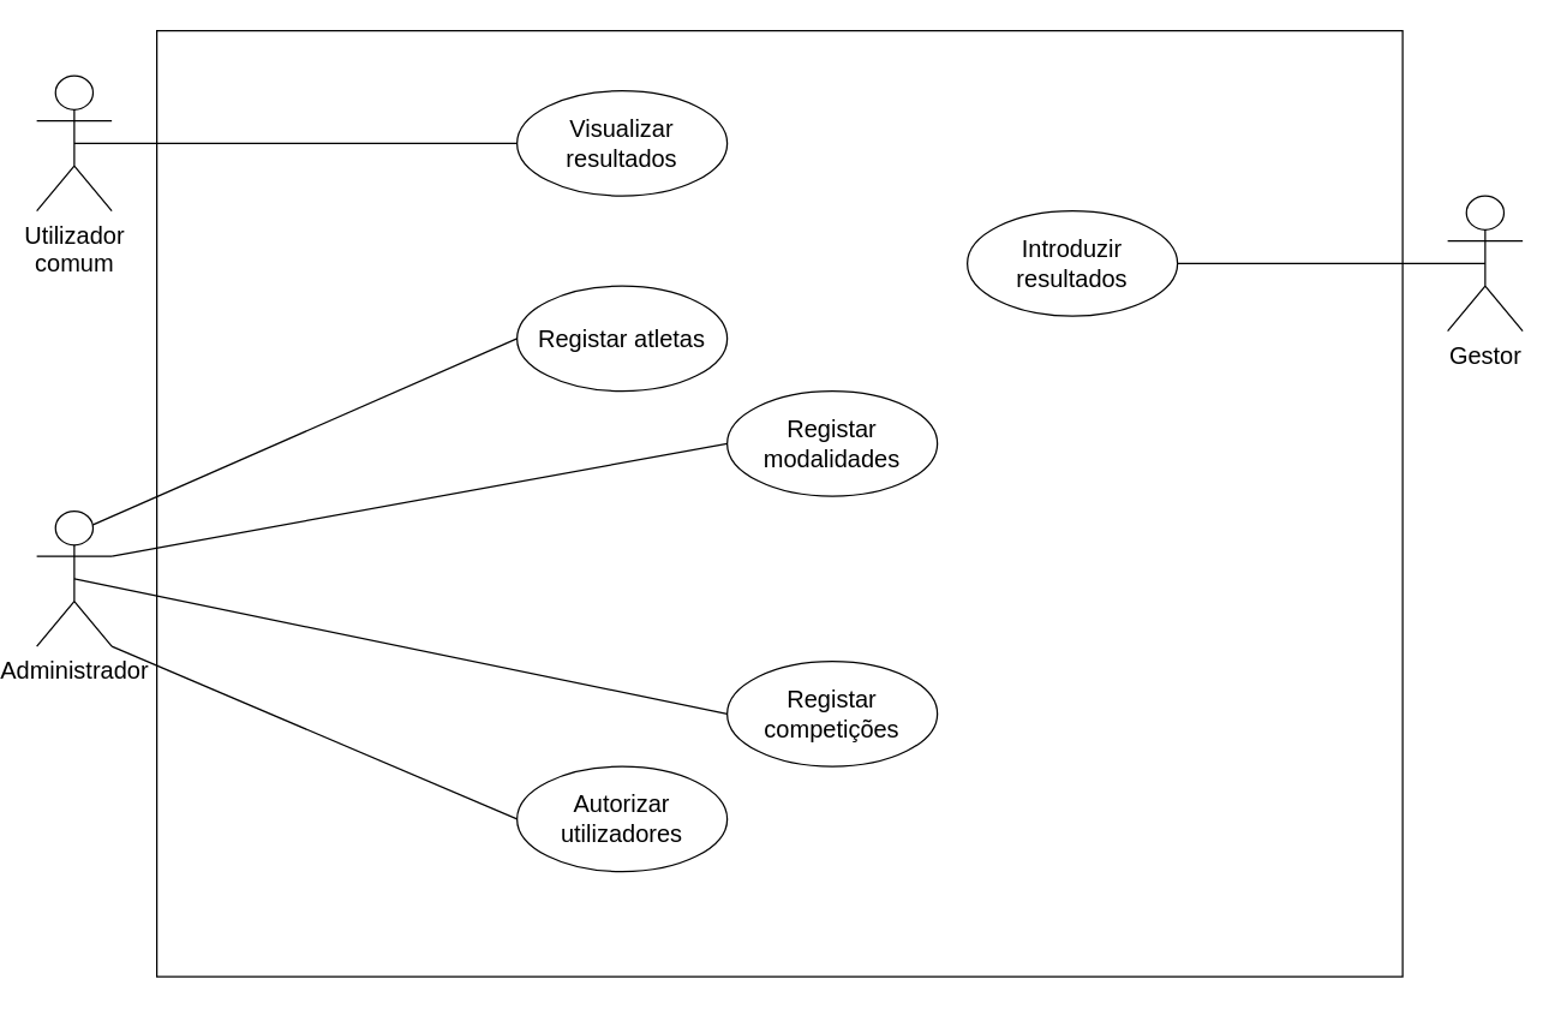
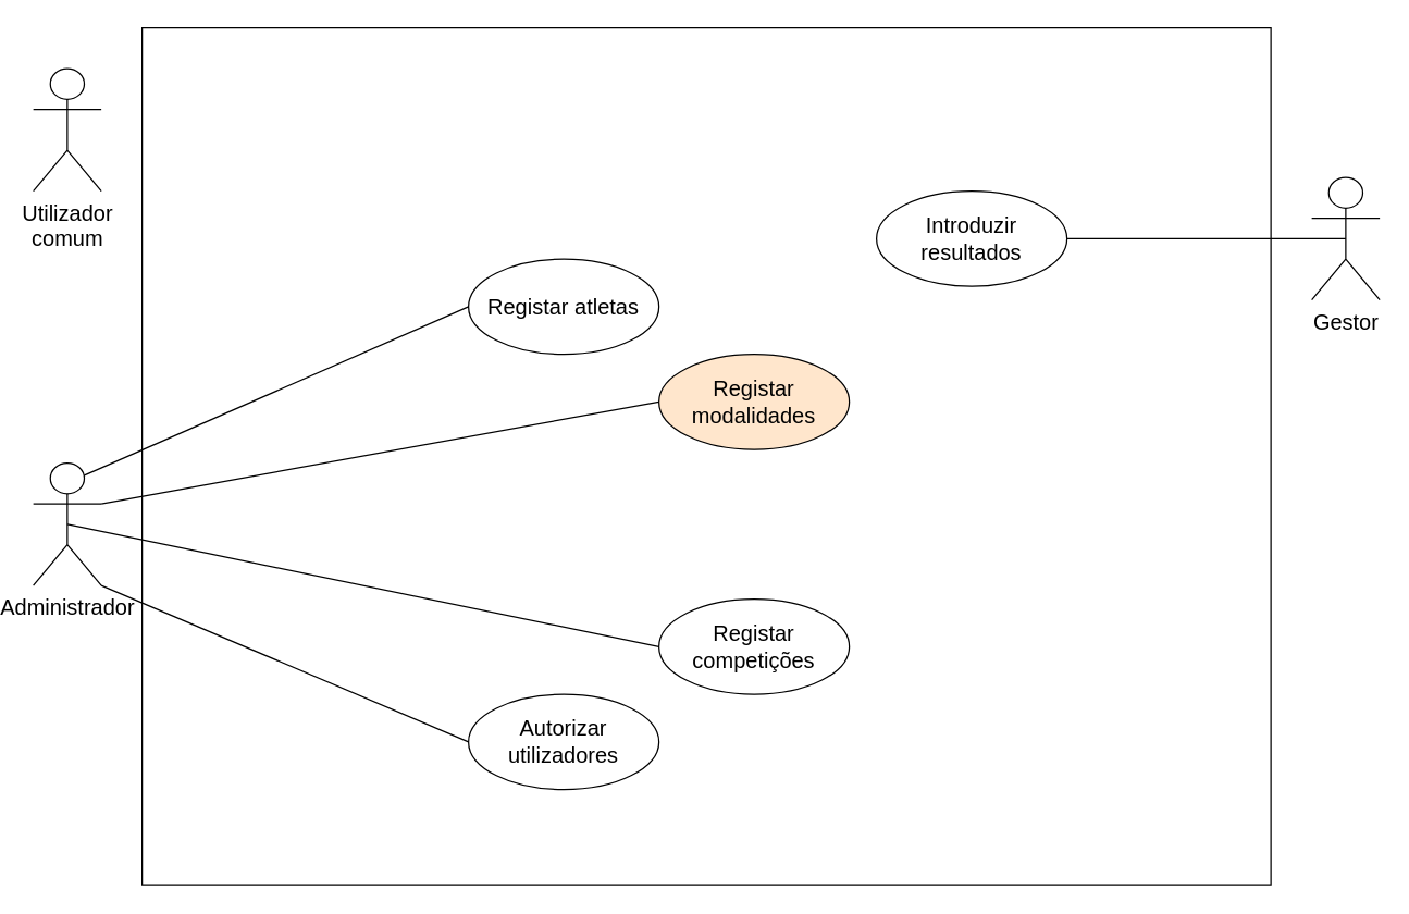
  <mxCell id="0" />
  <mxCell id="1" parent="0" />
  <mxCell id="2" value="" style="rounded=0;whiteSpace=wrap;html=1;" parent="1" vertex="1"><mxGeometry x="100" y="20" width="830" height="630" as="geometry" /></mxCell>
  <mxCell id="3" value="&lt;div style=&quot;font-size: 16px&quot;&gt;&lt;font style=&quot;font-size: 16px&quot;&gt;Utilizador&lt;/font&gt;&lt;/div&gt;&lt;div style=&quot;font-size: 16px&quot;&gt;&lt;font style=&quot;font-size: 16px&quot;&gt;comum&lt;br&gt;&lt;/font&gt;&lt;/div&gt;" style="shape=umlActor;verticalLabelPosition=bottom;verticalAlign=top;html=1;outlineConnect=0;" parent="1" vertex="1"><mxGeometry x="20" y="50" width="50" height="90" as="geometry" /></mxCell>
- <mxCell id="4" value="&lt;font style=&quot;font-size: 16px&quot;&gt;Visualizar resultados&lt;/font&gt;" style="ellipse;whiteSpace=wrap;html=1;" parent="1" vertex="1"><mxGeometry x="340" y="60" width="140" height="70" as="geometry" /></mxCell>
- <mxCell id="5" value="" style="endArrow=none;html=1;rounded=0;exitX=0.5;exitY=0.5;exitDx=0;exitDy=0;exitPerimeter=0;entryX=0;entryY=0.5;entryDx=0;entryDy=0;" parent="1" source="3" target="4" edge="1"><mxGeometry width="50" height="50" relative="1" as="geometry"><mxPoint x="460" y="360" as="sourcePoint" /><mxPoint x="510" y="310" as="targetPoint" /></mxGeometry></mxCell>
  <mxCell id="6" value="&lt;font style=&quot;font-size: 16px&quot;&gt;Gestor&lt;/font&gt;" style="shape=umlActor;verticalLabelPosition=bottom;verticalAlign=top;html=1;outlineConnect=0;" parent="1" vertex="1"><mxGeometry x="960" y="130" width="50" height="90" as="geometry" /></mxCell>
- <mxCell id="7" value="&lt;font style=&quot;font-size: 16px&quot;&gt;Registar modalidades&lt;/font&gt;" style="ellipse;whiteSpace=wrap;html=1;" parent="1" vertex="1"><mxGeometry x="480" y="260" width="140" height="70" as="geometry" /></mxCell>
+ <mxCell id="7" value="&lt;font style=&quot;font-size: 16px&quot;&gt;Registar modalidades&lt;/font&gt;" style="ellipse;whiteSpace=wrap;html=1;fillColor=#ffe6cc;" parent="1" vertex="1"><mxGeometry x="480" y="260" width="140" height="70" as="geometry" /></mxCell>
  <mxCell id="8" value="&lt;font style=&quot;font-size: 16px&quot;&gt;Registar atletas&lt;/font&gt;" style="ellipse;whiteSpace=wrap;html=1;" parent="1" vertex="1"><mxGeometry x="340" y="190" width="140" height="70" as="geometry" /></mxCell>
  <mxCell id="9" value="&lt;font style=&quot;font-size: 16px&quot;&gt;Introduzir resultados&lt;/font&gt;" style="ellipse;whiteSpace=wrap;html=1;" parent="1" vertex="1"><mxGeometry x="640" y="140" width="140" height="70" as="geometry" /></mxCell>
  <mxCell id="10" value="" style="endArrow=none;html=1;rounded=0;exitX=1;exitY=0.5;exitDx=0;exitDy=0;entryX=0.5;entryY=0.5;entryDx=0;entryDy=0;entryPerimeter=0;" parent="1" source="9" target="6" edge="1"><mxGeometry width="50" height="50" relative="1" as="geometry"><mxPoint x="730" y="305" as="sourcePoint" /><mxPoint x="925" y="230" as="targetPoint" /></mxGeometry></mxCell>
  <mxCell id="11" value="&lt;font style=&quot;font-size: 16px&quot;&gt;Administrador&lt;/font&gt;" style="shape=umlActor;verticalLabelPosition=bottom;verticalAlign=top;html=1;outlineConnect=0;" parent="1" vertex="1"><mxGeometry x="20" y="340" width="50" height="90" as="geometry" /></mxCell>
  <mxCell id="12" value="" style="endArrow=none;html=1;rounded=0;exitX=0.5;exitY=0.5;exitDx=0;exitDy=0;exitPerimeter=0;entryX=0;entryY=0.5;entryDx=0;entryDy=0;" parent="1" source="11" target="15" edge="1"><mxGeometry width="50" height="50" relative="1" as="geometry"><mxPoint x="35" y="180" as="sourcePoint" /><mxPoint x="400" y="455" as="targetPoint" /></mxGeometry></mxCell>
  <mxCell id="13" value="" style="endArrow=none;html=1;rounded=0;exitX=1;exitY=0.333;exitDx=0;exitDy=0;exitPerimeter=0;entryX=0;entryY=0.5;entryDx=0;entryDy=0;" parent="1" source="11" target="7" edge="1"><mxGeometry width="50" height="50" relative="1" as="geometry"><mxPoint x="55" y="200" as="sourcePoint" /><mxPoint x="250" y="125" as="targetPoint" /></mxGeometry></mxCell>
  <mxCell id="14" value="" style="endArrow=none;html=1;rounded=0;exitX=0.75;exitY=0.1;exitDx=0;exitDy=0;exitPerimeter=0;entryX=0;entryY=0.5;entryDx=0;entryDy=0;" parent="1" source="11" target="8" edge="1"><mxGeometry width="50" height="50" relative="1" as="geometry"><mxPoint x="65" y="210" as="sourcePoint" /><mxPoint x="260" y="135" as="targetPoint" /></mxGeometry></mxCell>
  <mxCell id="15" value="&lt;div style=&quot;font-size: 16px&quot;&gt;&lt;font style=&quot;font-size: 16px&quot;&gt;Registar competições&lt;/font&gt;&lt;/div&gt;" style="ellipse;whiteSpace=wrap;html=1;" parent="1" vertex="1"><mxGeometry x="480" y="440" width="140" height="70" as="geometry" /></mxCell>
  <mxCell id="16" value="" style="endArrow=none;html=1;rounded=0;exitX=1;exitY=1;exitDx=0;exitDy=0;exitPerimeter=0;entryX=0;entryY=0.5;entryDx=0;entryDy=0;" parent="1" source="11" target="17" edge="1"><mxGeometry width="50" height="50" relative="1" as="geometry"><mxPoint x="60" y="410" as="sourcePoint" /><mxPoint x="280" y="525" as="targetPoint" /></mxGeometry></mxCell>
  <mxCell id="17" value="&lt;font style=&quot;font-size: 16px&quot;&gt;Autorizar utilizadores&lt;/font&gt;" style="ellipse;whiteSpace=wrap;html=1;" parent="1" vertex="1"><mxGeometry x="340" y="510" width="140" height="70" as="geometry" /></mxCell>
